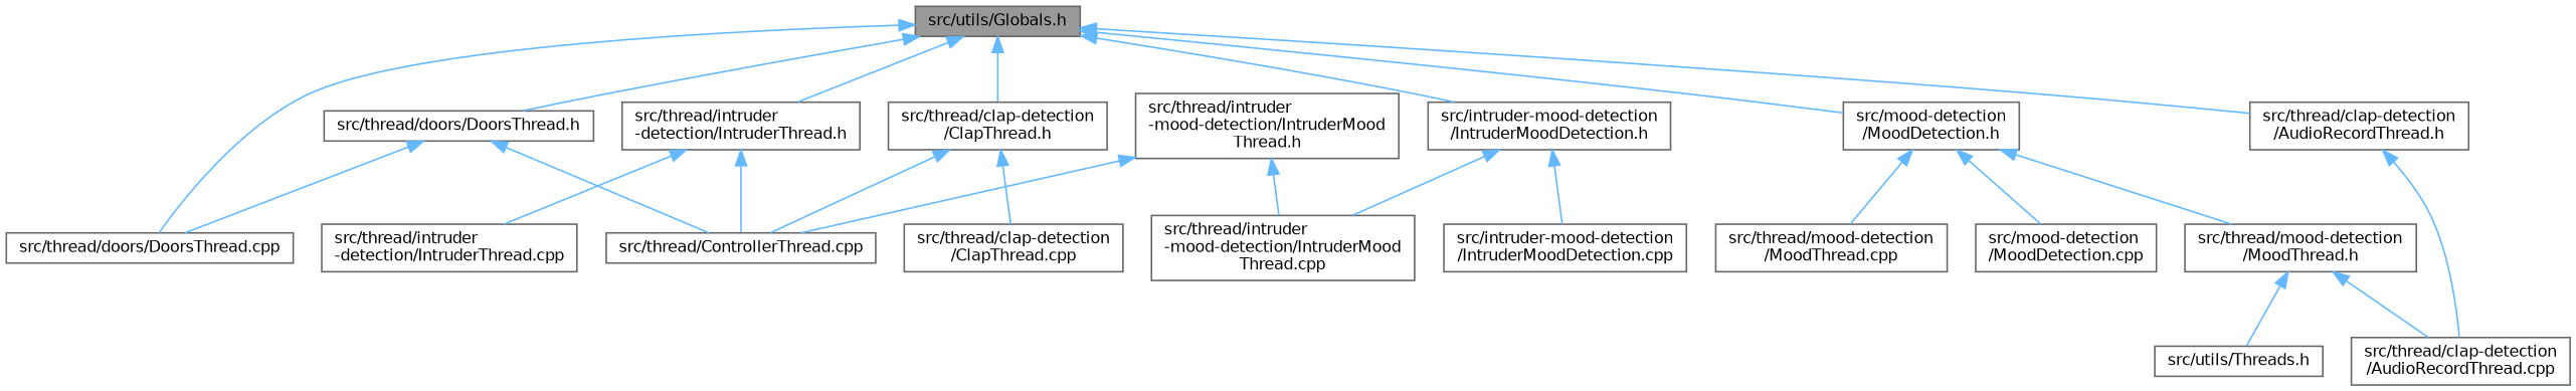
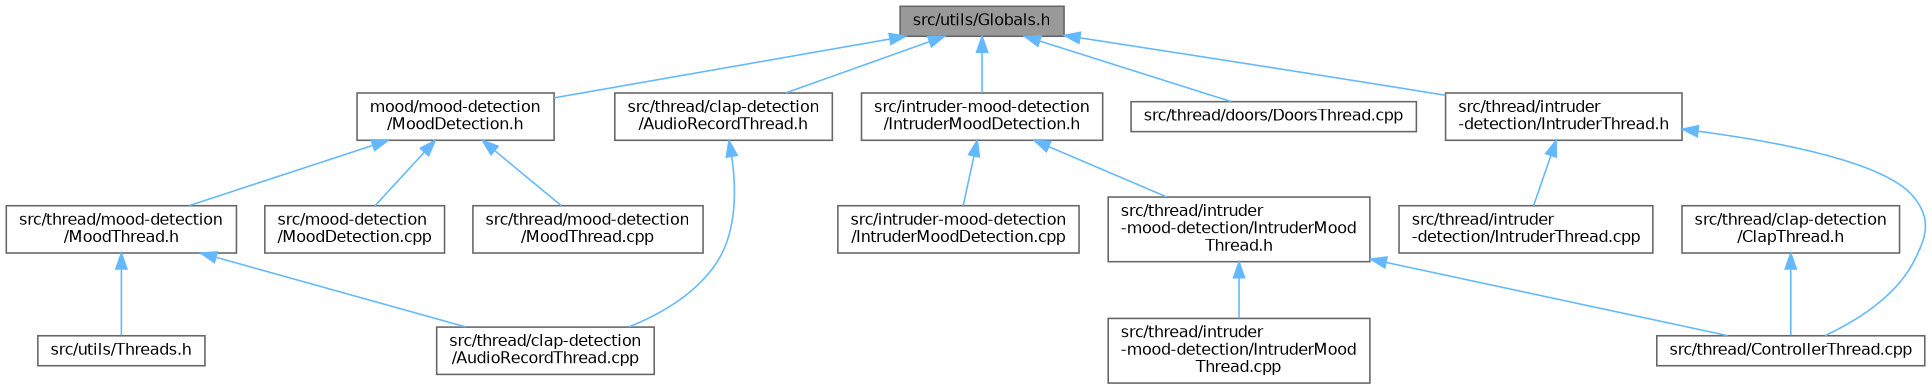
  digraph {
    node [color=grey40 fillcolor=white fontname=Helvetica fontsize=10 shape=box style=filled]
    edge [color=steelblue1 dir=back fontname=Helvetica fontsize=10 labelfontname=Helvetica labelfontsize=10 style=solid]
    n1 [color=gray40 fillcolor=grey60 fontcolor=black height=0.2 label="src/utils/Globals.h" width=0.4]
    n2 [height=0.2 label="src/intruder-mood-detection\l/IntruderMoodDetection.h" width=0.4]
-   n3 [height=0.2 label="src/mood-detection\l/MoodDetection.h" width=0.4]
+   n3 [height=0.2 label="mood/mood-detection\l/MoodDetection.h" width=0.4]
    n4 [height=0.2 label="src/thread/clap-detection\l/AudioRecordThread.h" width=0.4]
    n5 [height=0.2 label="src/thread/clap-detection\l/ClapThread.h" width=0.4]
    n6 [height=0.2 label="src/thread/doors/DoorsThread.cpp" width=0.4]
-   n7 [height=0.2 label="src/thread/doors/DoorsThread.h" width=0.4]
    n8 [height=0.2 label="src/thread/intruder\l-detection/IntruderThread.h" width=0.4]
    n9 [height=0.2 label="src/intruder-mood-detection\l/IntruderMoodDetection.cpp" width=0.4]
    n10 [height=0.2 label="src/thread/intruder\l-mood-detection/IntruderMood\lThread.h" width=0.4]
    n11 [height=0.2 label="src/thread/ControllerThread.cpp" width=0.4]
    n12 [height=0.2 label="src/mood-detection\l/MoodDetection.cpp" width=0.4]
    n13 [height=0.2 label="src/thread/mood-detection\l/MoodThread.cpp" width=0.4]
    n14 [height=0.2 label="src/thread/mood-detection\l/MoodThread.h" width=0.4]
    n15 [height=0.2 label="src/thread/clap-detection\l/AudioRecordThread.cpp" width=0.4]
-   n16 [height=0.2 label="src/thread/clap-detection\l/ClapThread.cpp" width=0.4]
    n17 [height=0.2 label="src/thread/intruder\l-detection/IntruderThread.cpp" width=0.4]
    n18 [height=0.2 label="src/thread/intruder\l-mood-detection/IntruderMood\lThread.cpp" width=0.4]
    n19 [height=0.2 label="src/utils/Threads.h" width=0.4]
    n1 -> n2
    n1 -> n3
    n1 -> n4
-   n1 -> n5
    n1 -> n6
-   n1 -> n7
    n1 -> n8
    n2 -> n9
-   n2 -> n18
+   n2 -> n10
    n3 -> n12
    n3 -> n13
    n3 -> n14
    n4 -> n15
    n5 -> n11
-   n5 -> n16
-   n7 -> n6
-   n7 -> n11
    n8 -> n11
    n8 -> n17
    n10 -> n11
    n10 -> n18
    n14 -> n15
    n14 -> n19
  }
